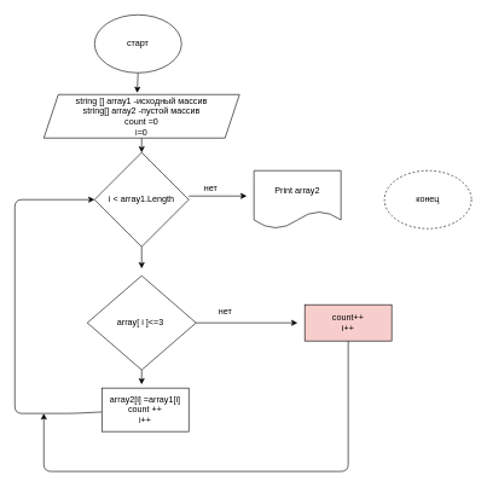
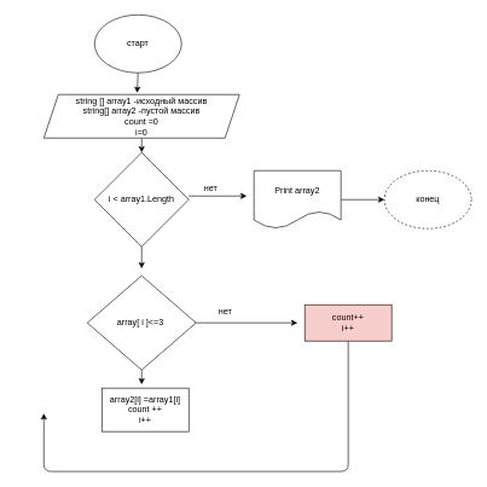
  <mxCell id="0" />
  <mxCell id="1" parent="0" />
  <mxCell id="2" style="edgeStyle=none;html=1;exitX=0.5;exitY=1;exitDx=0;exitDy=0;entryX=0.477;entryY=-0.039;entryDx=0;entryDy=0;entryPerimeter=0;" parent="1" source="3" target="5" edge="1"><mxGeometry relative="1" as="geometry" /></mxCell>
  <mxCell id="3" value="старт" style="ellipse;whiteSpace=wrap;html=1;" parent="1" vertex="1"><mxGeometry x="130" y="20" width="120" height="80" as="geometry" /></mxCell>
  <mxCell id="4" style="edgeStyle=none;html=1;entryX=0.5;entryY=0;entryDx=0;entryDy=0;" parent="1" source="5" target="8" edge="1"><mxGeometry relative="1" as="geometry" /></mxCell>
  <mxCell id="5" value="string [] array1 -исходный массив&lt;br&gt;string[] array2 -пустой массив&lt;br&gt;count =0&lt;br&gt;i=0" style="shape=parallelogram;perimeter=parallelogramPerimeter;whiteSpace=wrap;html=1;fixedSize=1;" parent="1" vertex="1"><mxGeometry x="60" y="130" width="270" height="60" as="geometry" /></mxCell>
  <mxCell id="6" style="edgeStyle=none;html=1;exitX=1;exitY=0.5;exitDx=0;exitDy=0;" parent="1" edge="1"><mxGeometry relative="1" as="geometry"><mxPoint x="340" y="270" as="targetPoint" /><mxPoint x="260" y="270" as="sourcePoint" /></mxGeometry></mxCell>
  <mxCell id="7" style="edgeStyle=none;html=1;exitX=0.5;exitY=1;exitDx=0;exitDy=0;" parent="1" source="8" edge="1"><mxGeometry relative="1" as="geometry"><mxPoint x="195" y="370" as="targetPoint" /></mxGeometry></mxCell>
  <mxCell id="8" value="i &amp;lt; array1.Length&lt;br&gt;" style="rhombus;whiteSpace=wrap;html=1;" parent="1" vertex="1"><mxGeometry x="130" y="210" width="130" height="130" as="geometry" /></mxCell>
  <mxCell id="9" value="нет" style="text;html=1;align=center;verticalAlign=middle;resizable=0;points=[];autosize=1;strokeColor=none;fillColor=none;" parent="1" vertex="1"><mxGeometry x="275" y="250" width="30" height="20" as="geometry" /></mxCell>
+ <mxCell id="10" style="edgeStyle=none;html=1;exitX=1;exitY=0.5;exitDx=0;exitDy=0;" parent="1" source="11" target="12" edge="1"><mxGeometry relative="1" as="geometry"><mxPoint x="540" y="275" as="targetPoint" /></mxGeometry></mxCell>
  <mxCell id="11" value="Print array2" style="shape=document;whiteSpace=wrap;html=1;boundedLbl=1;" parent="1" vertex="1"><mxGeometry x="350" y="235" width="120" height="80" as="geometry" /></mxCell>
  <mxCell id="12" value="конец" style="ellipse;whiteSpace=wrap;html=1;dashed=1;" parent="1" vertex="1"><mxGeometry x="530" y="235" width="120" height="80" as="geometry" /></mxCell>
  <mxCell id="13" style="edgeStyle=none;html=1;" parent="1" source="15" edge="1"><mxGeometry relative="1" as="geometry"><mxPoint x="410" y="445" as="targetPoint" /></mxGeometry></mxCell>
  <mxCell id="14" style="edgeStyle=none;html=1;" edge="1" parent="1" source="15"><mxGeometry relative="1" as="geometry"><mxPoint x="195" y="530" as="targetPoint" /></mxGeometry></mxCell>
  <mxCell id="15" value="array[ i ]&amp;lt;=3&amp;nbsp;" style="rhombus;whiteSpace=wrap;html=1;" parent="1" vertex="1"><mxGeometry x="120" y="380" width="150" height="130" as="geometry" /></mxCell>
  <mxCell id="16" value="нет" style="text;html=1;align=center;verticalAlign=middle;resizable=0;points=[];autosize=1;strokeColor=none;fillColor=none;" parent="1" vertex="1"><mxGeometry x="295" y="420" width="30" height="20" as="geometry" /></mxCell>
  <mxCell id="17" style="edgeStyle=none;html=1;" edge="1" parent="1" source="18"><mxGeometry relative="1" as="geometry"><mxPoint x="60" y="570" as="targetPoint" /><Array as="points"><mxPoint x="480" y="650" /><mxPoint x="60" y="650" /></Array></mxGeometry></mxCell>
  <mxCell id="18" value="count++&lt;br&gt;i++" style="whiteSpace=wrap;html=1;fillColor=#f8cecc;" parent="1" vertex="1"><mxGeometry x="420" y="420" width="120" height="50" as="geometry" /></mxCell>
- <mxCell id="19" style="edgeStyle=none;html=1;entryX=0;entryY=0.5;entryDx=0;entryDy=0;" edge="1" parent="1" source="20" target="8"><mxGeometry relative="1" as="geometry"><Array as="points"><mxPoint x="100" y="570" /><mxPoint x="50" y="570" /><mxPoint x="20" y="570" /><mxPoint x="20" y="275" /></Array></mxGeometry></mxCell>
  <mxCell id="20" value="array2[i] =array1[i]&lt;br&gt;count ++&lt;br&gt;i++" style="rounded=0;whiteSpace=wrap;html=1;" parent="1" vertex="1"><mxGeometry x="140" y="535" width="120" height="60" as="geometry" /></mxCell>
